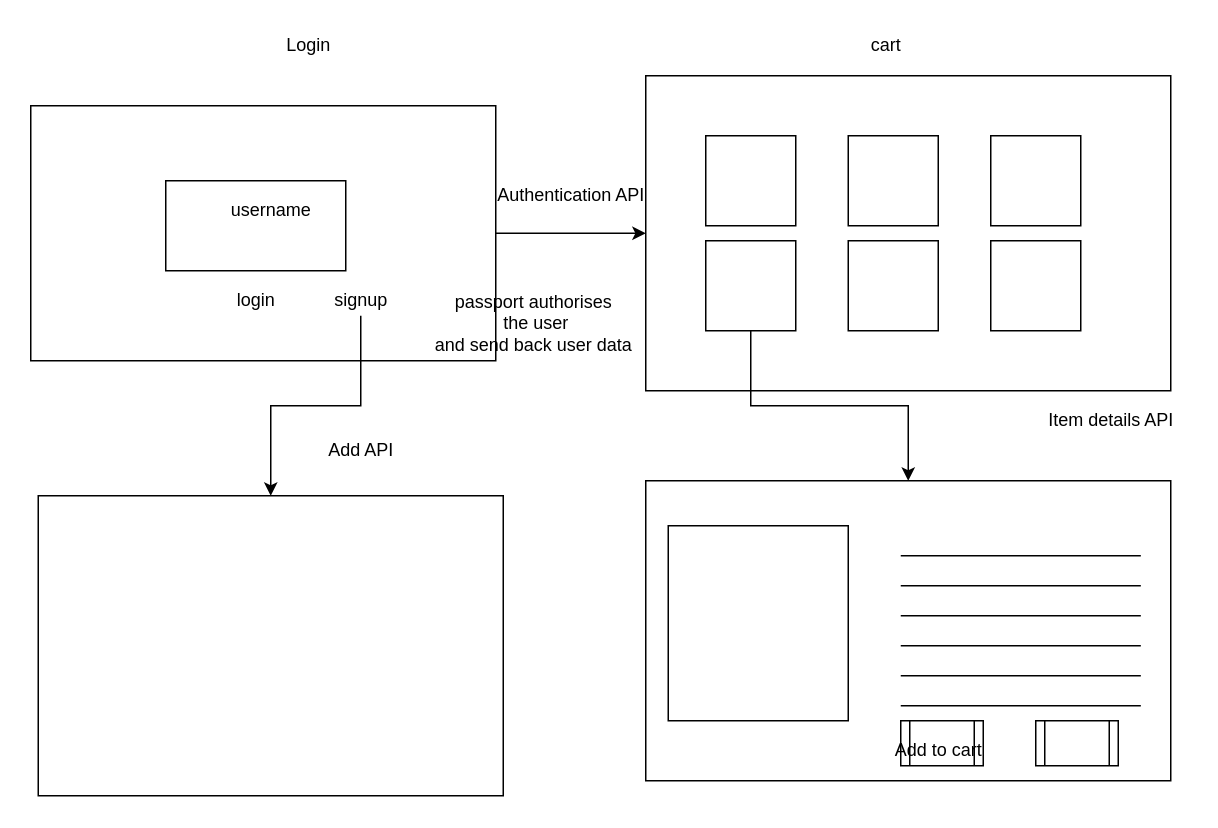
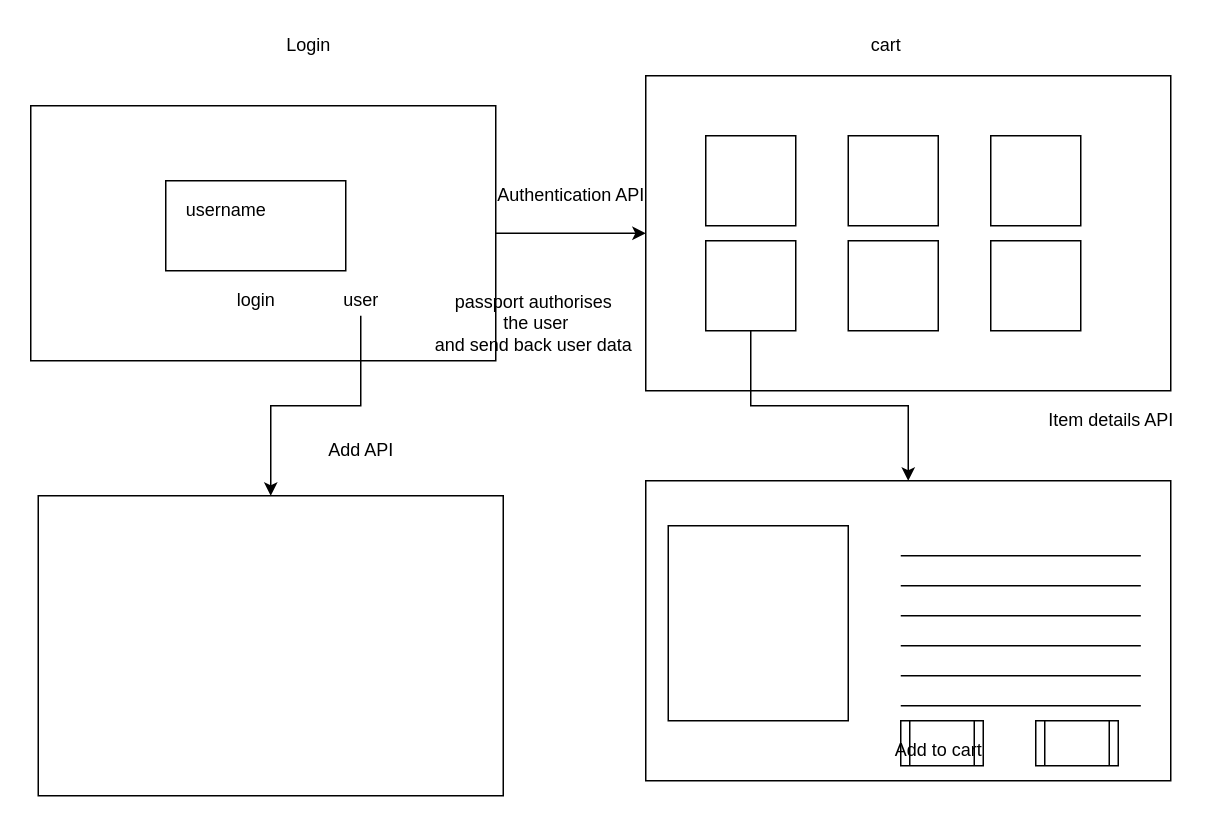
  <mxCell id="0" />
  <mxCell id="1" parent="0" />
  <mxCell id="2" value="" style="edgeStyle=orthogonalEdgeStyle;rounded=0;orthogonalLoop=1;jettySize=auto;html=1;" edge="1" parent="1" source="3" target="10"><mxGeometry relative="1" as="geometry" /></mxCell>
  <mxCell id="3" value="" style="rounded=0;whiteSpace=wrap;html=1;" vertex="1" parent="1"><mxGeometry x="20" y="70" width="310" height="170" as="geometry" /></mxCell>
  <mxCell id="4" value="" style="rounded=0;whiteSpace=wrap;html=1;strokeColor=#000000;" vertex="1" parent="1"><mxGeometry x="110" y="120" width="120" height="60" as="geometry" /></mxCell>
- <mxCell id="5" value="username" style="text;html=1;resizable=0;autosize=1;align=center;verticalAlign=middle;points=[];fillColor=none;strokeColor=none;rounded=0;" vertex="1" parent="1"><mxGeometry x="145" y="130" width="70" height="20" as="geometry" /></mxCell>
+ <mxCell id="5" value="username" style="text;html=1;resizable=0;autosize=1;align=center;verticalAlign=middle;points=[];fillColor=none;strokeColor=none;rounded=0;" vertex="1" parent="1"><mxGeometry x="115" y="130" width="70" height="20" as="geometry" /></mxCell>
  <mxCell id="6" value="passport authorises&lt;br&gt;&amp;nbsp;the user&lt;br&gt;and send back user data" style="text;html=1;resizable=0;autosize=1;align=center;verticalAlign=middle;points=[];fillColor=none;strokeColor=none;rounded=0;" vertex="1" parent="1"><mxGeometry x="280" y="190" width="150" height="50" as="geometry" /></mxCell>
  <mxCell id="7" value="login" style="text;html=1;resizable=0;autosize=1;align=center;verticalAlign=middle;points=[];fillColor=none;strokeColor=none;rounded=0;" vertex="1" parent="1"><mxGeometry x="150" y="190" width="40" height="20" as="geometry" /></mxCell>
  <mxCell id="8" value="" style="edgeStyle=orthogonalEdgeStyle;rounded=0;orthogonalLoop=1;jettySize=auto;html=1;" edge="1" parent="1" source="9" target="20"><mxGeometry relative="1" as="geometry" /></mxCell>
- <mxCell id="9" value="signup" style="text;html=1;resizable=0;autosize=1;align=center;verticalAlign=middle;points=[];fillColor=none;strokeColor=none;rounded=0;" vertex="1" parent="1"><mxGeometry x="215" y="190" width="50" height="20" as="geometry" /></mxCell>
+ <mxCell id="9" value="user" style="text;html=1;resizable=0;autosize=1;align=center;verticalAlign=middle;points=[];fillColor=none;strokeColor=none;rounded=0;" vertex="1" parent="1"><mxGeometry x="215" y="190" width="50" height="20" as="geometry" /></mxCell>
  <mxCell id="10" value="" style="rounded=0;whiteSpace=wrap;html=1;" vertex="1" parent="1"><mxGeometry x="430" y="50" width="350" height="210" as="geometry" /></mxCell>
  <mxCell id="11" value="Login" style="text;html=1;resizable=0;autosize=1;align=center;verticalAlign=middle;points=[];fillColor=none;strokeColor=none;rounded=0;" vertex="1" parent="1"><mxGeometry x="185" y="20" width="40" height="20" as="geometry" /></mxCell>
  <mxCell id="12" value="cart" style="text;html=1;resizable=0;autosize=1;align=center;verticalAlign=middle;points=[];fillColor=none;strokeColor=none;rounded=0;" vertex="1" parent="1"><mxGeometry x="565" y="20" width="50" height="20" as="geometry" /></mxCell>
  <mxCell id="13" value="" style="rounded=0;whiteSpace=wrap;html=1;strokeColor=#000000;" vertex="1" parent="1"><mxGeometry x="470" y="90" width="60" height="60" as="geometry" /></mxCell>
  <mxCell id="14" value="" style="rounded=0;whiteSpace=wrap;html=1;strokeColor=#000000;" vertex="1" parent="1"><mxGeometry x="565" y="160" width="60" height="60" as="geometry" /></mxCell>
  <mxCell id="15" value="" style="edgeStyle=orthogonalEdgeStyle;rounded=0;orthogonalLoop=1;jettySize=auto;html=1;" edge="1" parent="1" source="16" target="23"><mxGeometry relative="1" as="geometry" /></mxCell>
  <mxCell id="16" value="" style="rounded=0;whiteSpace=wrap;html=1;strokeColor=#000000;" vertex="1" parent="1"><mxGeometry x="470" y="160" width="60" height="60" as="geometry" /></mxCell>
  <mxCell id="17" value="" style="rounded=0;whiteSpace=wrap;html=1;strokeColor=#000000;" vertex="1" parent="1"><mxGeometry x="660" y="90" width="60" height="60" as="geometry" /></mxCell>
  <mxCell id="18" value="" style="rounded=0;whiteSpace=wrap;html=1;strokeColor=#000000;" vertex="1" parent="1"><mxGeometry x="565" y="90" width="60" height="60" as="geometry" /></mxCell>
  <mxCell id="19" value="" style="rounded=0;whiteSpace=wrap;html=1;strokeColor=#000000;" vertex="1" parent="1"><mxGeometry x="660" y="160" width="60" height="60" as="geometry" /></mxCell>
  <mxCell id="20" value="" style="whiteSpace=wrap;html=1;strokeColor=#000000;" vertex="1" parent="1"><mxGeometry x="25" y="330" width="310" height="200" as="geometry" /></mxCell>
  <mxCell id="21" value="Authentication API" style="text;html=1;resizable=0;autosize=1;align=center;verticalAlign=middle;points=[];fillColor=none;strokeColor=none;rounded=0;" vertex="1" parent="1"><mxGeometry x="325" y="120" width="110" height="20" as="geometry" /></mxCell>
  <mxCell id="22" value="Add API" style="text;html=1;resizable=0;autosize=1;align=center;verticalAlign=middle;points=[];fillColor=none;strokeColor=none;rounded=0;" vertex="1" parent="1"><mxGeometry x="205" y="290" width="70" height="20" as="geometry" /></mxCell>
  <mxCell id="23" value="" style="rounded=0;whiteSpace=wrap;html=1;strokeColor=#000000;" vertex="1" parent="1"><mxGeometry x="430" y="320" width="350" height="200" as="geometry" /></mxCell>
  <mxCell id="24" value="Item details API" style="text;html=1;resizable=0;autosize=1;align=center;verticalAlign=middle;points=[];fillColor=none;strokeColor=none;rounded=0;" vertex="1" parent="1"><mxGeometry x="690" y="270" width="100" height="20" as="geometry" /></mxCell>
  <mxCell id="25" value="" style="rounded=0;whiteSpace=wrap;html=1;strokeColor=#000000;" vertex="1" parent="1"><mxGeometry x="445" y="350" width="120" height="130" as="geometry" /></mxCell>
  <mxCell id="26" value="" style="endArrow=none;html=1;rounded=0;entryX=0.943;entryY=0.25;entryDx=0;entryDy=0;entryPerimeter=0;" edge="1" parent="1" target="23"><mxGeometry width="50" height="50" relative="1" as="geometry"><mxPoint x="600" y="370" as="sourcePoint" /><mxPoint x="680" y="370" as="targetPoint" /></mxGeometry></mxCell>
  <mxCell id="27" value="" style="endArrow=none;html=1;rounded=0;entryX=0.943;entryY=0.25;entryDx=0;entryDy=0;entryPerimeter=0;" edge="1" parent="1"><mxGeometry width="50" height="50" relative="1" as="geometry"><mxPoint x="600" y="390" as="sourcePoint" /><mxPoint x="760.05" y="390" as="targetPoint" /></mxGeometry></mxCell>
  <mxCell id="28" value="" style="endArrow=none;html=1;rounded=0;entryX=0.943;entryY=0.25;entryDx=0;entryDy=0;entryPerimeter=0;" edge="1" parent="1"><mxGeometry width="50" height="50" relative="1" as="geometry"><mxPoint x="600" y="410" as="sourcePoint" /><mxPoint x="760.05" y="410" as="targetPoint" /></mxGeometry></mxCell>
  <mxCell id="29" value="" style="endArrow=none;html=1;rounded=0;entryX=0.943;entryY=0.25;entryDx=0;entryDy=0;entryPerimeter=0;" edge="1" parent="1"><mxGeometry width="50" height="50" relative="1" as="geometry"><mxPoint x="600" y="430" as="sourcePoint" /><mxPoint x="760.05" y="430" as="targetPoint" /></mxGeometry></mxCell>
  <mxCell id="30" value="" style="endArrow=none;html=1;rounded=0;entryX=0.943;entryY=0.25;entryDx=0;entryDy=0;entryPerimeter=0;" edge="1" parent="1"><mxGeometry width="50" height="50" relative="1" as="geometry"><mxPoint x="600" y="450" as="sourcePoint" /><mxPoint x="760.05" y="450" as="targetPoint" /></mxGeometry></mxCell>
  <mxCell id="31" value="" style="endArrow=none;html=1;rounded=0;entryX=0.943;entryY=0.25;entryDx=0;entryDy=0;entryPerimeter=0;" edge="1" parent="1"><mxGeometry width="50" height="50" relative="1" as="geometry"><mxPoint x="600" y="470" as="sourcePoint" /><mxPoint x="760.05" y="470" as="targetPoint" /></mxGeometry></mxCell>
  <mxCell id="32" value="" style="shape=process;whiteSpace=wrap;html=1;backgroundOutline=1;strokeColor=#000000;" vertex="1" parent="1"><mxGeometry x="600" y="480" width="55" height="30" as="geometry" /></mxCell>
  <mxCell id="33" value="" style="shape=process;whiteSpace=wrap;html=1;backgroundOutline=1;strokeColor=#000000;" vertex="1" parent="1"><mxGeometry x="690" y="480" width="55" height="30" as="geometry" /></mxCell>
  <mxCell id="34" value="Add to cart" style="text;html=1;resizable=0;autosize=1;align=center;verticalAlign=middle;points=[];fillColor=none;strokeColor=none;rounded=0;" vertex="1" parent="1"><mxGeometry x="590" y="490" width="70" height="20" as="geometry" /></mxCell>
